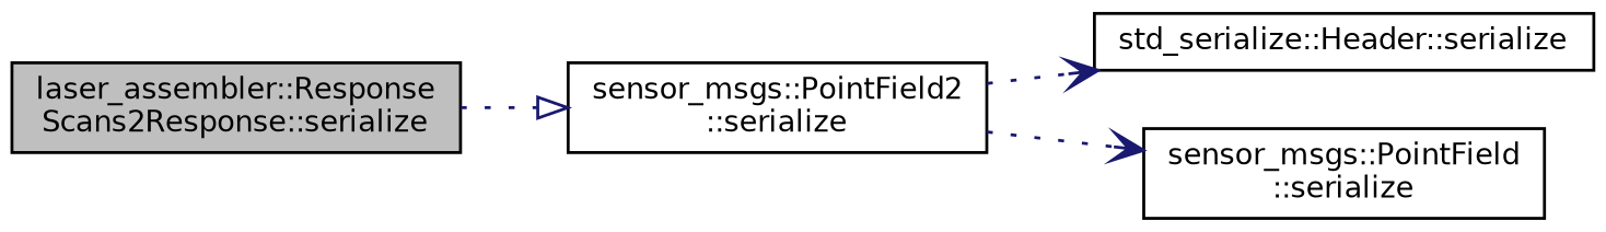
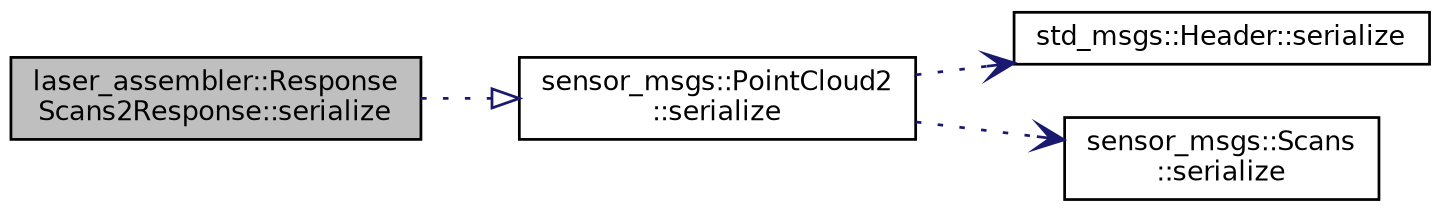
  digraph {
    rankdir=LR
    node [color=black fillcolor=white fontname=Helvetica fontsize=10 shape=record style=filled]
    edge [arrowhead=vee color=midnightblue fontname=Helvetica fontsize=10 labelfontname=Helvetica labelfontsize=10 style=dotted]
    n1 [fillcolor=grey75 fontcolor=black height=0.2 label="laser_assembler::Response\lScans2Response::serialize" width=0.4]
-   n2 [height=0.2 label="sensor_msgs::PointField2\l::serialize" width=0.4]
-   n3 [height=0.2 label="std_serialize::Header::serialize" width=0.4]
-   n4 [height=0.2 label="sensor_msgs::PointField\l::serialize" width=0.4]
+   n2 [height=0.2 label="sensor_msgs::PointCloud2\l::serialize" width=0.4]
+   n3 [height=0.2 label="std_msgs::Header::serialize" width=0.4]
+   n4 [height=0.2 label="sensor_msgs::Scans\l::serialize" width=0.4]
    n1 -> n2 [arrowhead=onormal]
    n2 -> n3
    n2 -> n4
  }
